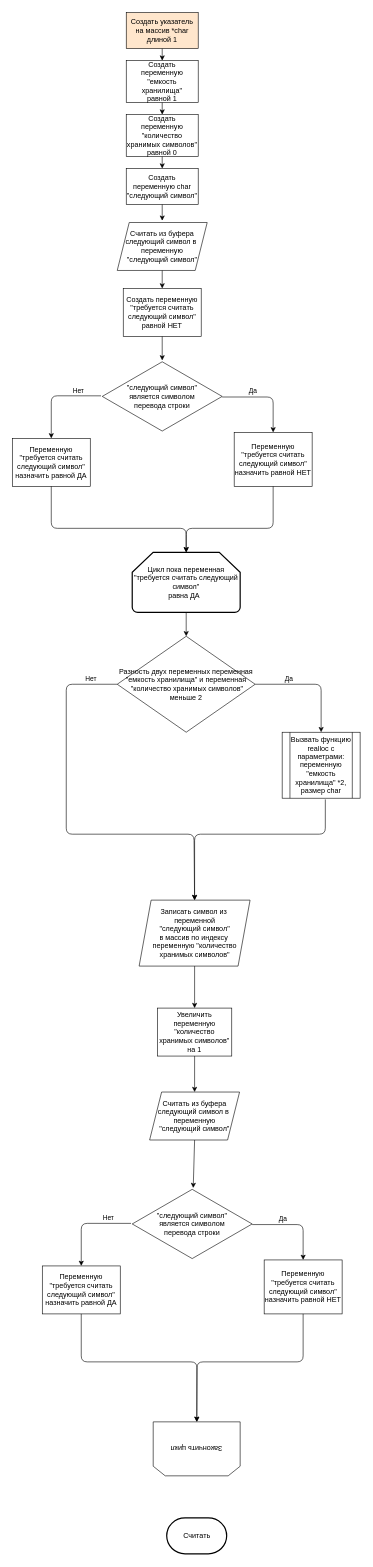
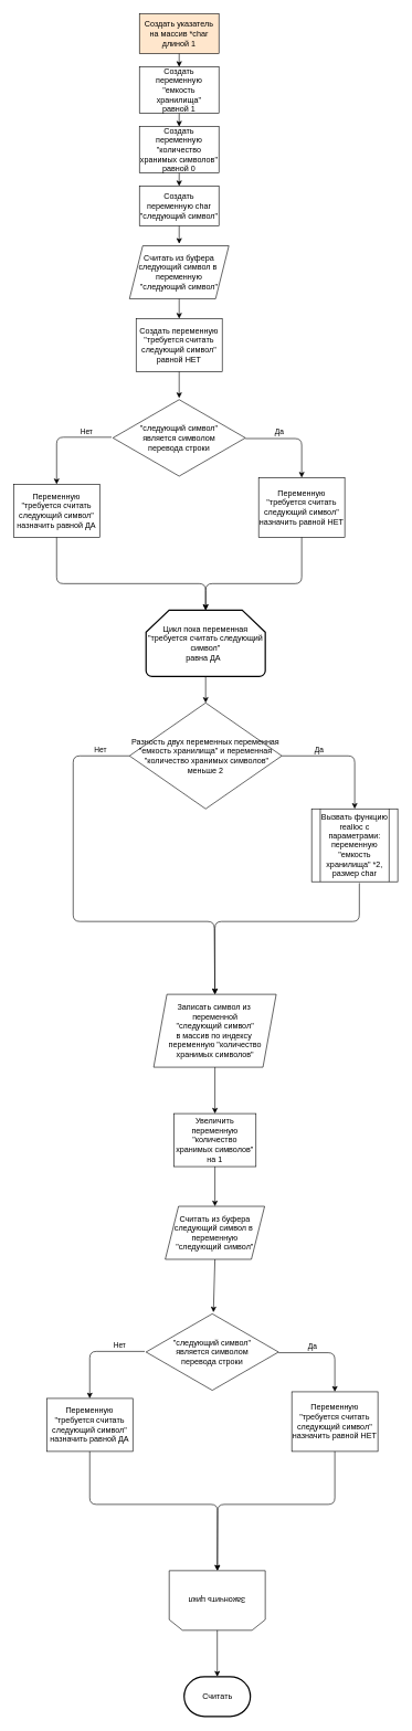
  <mxCell id="0" />
  <mxCell id="1" parent="0" />
  <mxCell id="2" value="Цикл пока переменная&lt;br&gt;&quot;требуется считать следующий символ&quot;&lt;br&gt;равна ДА&amp;nbsp;&amp;nbsp;" style="strokeWidth=2;html=1;shape=mxgraph.flowchart.loop_limit;whiteSpace=wrap;" parent="1" vertex="1"><mxGeometry x="220" y="920" width="180" height="100" as="geometry" /></mxCell>
  <mxCell id="3" value="Разность двух переменных переменная &quot;емкость хранилища&quot; и&amp;nbsp;переменная&lt;br&gt;&amp;nbsp;&quot;количество хранимых символов&quot; меньше 2" style="rhombus;whiteSpace=wrap;html=1;" parent="1" vertex="1"><mxGeometry x="195" y="1060" width="230" height="160" as="geometry" /></mxCell>
  <mxCell id="4" value="" style="endArrow=classic;html=1;exitX=0.5;exitY=1;exitDx=0;exitDy=0;exitPerimeter=0;entryX=0.5;entryY=0;entryDx=0;entryDy=0;" parent="1" source="2" target="3" edge="1"><mxGeometry width="50" height="50" relative="1" as="geometry"><mxPoint x="240" y="1190" as="sourcePoint" /><mxPoint x="290" y="1140" as="targetPoint" /></mxGeometry></mxCell>
  <mxCell id="5" value="Вызвать функцию realloc с параметрами:&lt;br&gt;переменную &quot;емкость хранилища&quot; *2,&lt;br&gt;размер char" style="shape=process;whiteSpace=wrap;html=1;backgroundOutline=1;" parent="1" vertex="1"><mxGeometry x="470" y="1220" width="130" height="110" as="geometry" /></mxCell>
  <mxCell id="6" value="" style="edgeStyle=segmentEdgeStyle;endArrow=classic;html=1;exitX=1;exitY=0.5;exitDx=0;exitDy=0;" parent="1" source="3" target="5" edge="1"><mxGeometry width="50" height="50" relative="1" as="geometry"><mxPoint x="240" y="1190" as="sourcePoint" /><mxPoint x="550" y="1020" as="targetPoint" /></mxGeometry></mxCell>
  <mxCell id="7" value="Да" style="edgeLabel;html=1;align=center;verticalAlign=middle;resizable=0;points=[];" parent="6" vertex="1" connectable="0"><mxGeometry x="0.267" y="-1" relative="1" as="geometry"><mxPoint x="-54" y="-20" as="offset" /></mxGeometry></mxCell>
  <mxCell id="8" value="Закончить цикл&lt;br&gt;" style="shape=loopLimit;whiteSpace=wrap;html=1;rotation=-180;" parent="1" vertex="1"><mxGeometry x="255" y="2370" width="145" height="90" as="geometry" /></mxCell>
  <mxCell id="9" value="Считать" style="strokeWidth=2;html=1;shape=mxgraph.flowchart.terminator;whiteSpace=wrap;" parent="1" vertex="1"><mxGeometry x="277.5" y="2530" width="100" height="60" as="geometry" /></mxCell>
+ <mxCell id="10" value="" style="edgeStyle=segmentEdgeStyle;endArrow=classic;html=1;exitX=0.5;exitY=0;exitDx=0;exitDy=0;" parent="1" source="8" target="9" edge="1"><mxGeometry width="50" height="50" relative="1" as="geometry"><mxPoint x="247.5" y="2320" as="sourcePoint" /><mxPoint x="297.5" y="2270" as="targetPoint" /></mxGeometry></mxCell>
  <mxCell id="11" value="Создать указатель на массив *char длиной 1" style="rounded=0;whiteSpace=wrap;html=1;fillColor=#ffe6cc;" vertex="1" parent="1"><mxGeometry x="210" y="20" width="120" height="60" as="geometry" /></mxCell>
  <mxCell id="12" value="Создать переменную &quot;емкость хранилища&quot; &lt;br&gt;равной 1" style="rounded=0;whiteSpace=wrap;html=1;" vertex="1" parent="1"><mxGeometry x="210" y="100" width="120" height="70" as="geometry" /></mxCell>
  <mxCell id="13" value="Создать переменную &quot;количество хранимых символов&quot;&lt;br&gt;равной 0" style="rounded=0;whiteSpace=wrap;html=1;" vertex="1" parent="1"><mxGeometry x="210" y="190" width="120" height="70" as="geometry" /></mxCell>
  <mxCell id="14" value="Считать из буфера следующий символ в&amp;nbsp;&lt;br&gt;переменную&lt;br&gt;&quot;следующий символ&quot;" style="shape=parallelogram;perimeter=parallelogramPerimeter;whiteSpace=wrap;html=1;fixedSize=1;" vertex="1" parent="1"><mxGeometry x="195" y="370" width="150" height="80" as="geometry" /></mxCell>
  <mxCell id="15" value="Создать переменную char&lt;br&gt;&quot;следующий символ&quot;" style="rounded=0;whiteSpace=wrap;html=1;" vertex="1" parent="1"><mxGeometry x="210" y="280" width="120" height="60" as="geometry" /></mxCell>
  <mxCell id="16" value="&lt;span&gt;&quot;следующий символ&quot;&lt;br&gt;является символом&lt;br&gt;перевода строки&lt;br&gt;&lt;/span&gt;" style="html=1;whiteSpace=wrap;aspect=fixed;shape=isoRectangle;" vertex="1" parent="1"><mxGeometry x="170" y="600" width="200" height="120" as="geometry" /></mxCell>
  <mxCell id="17" value="Создать переменную&lt;br&gt;&quot;требуется считать следующий символ&quot;&lt;br&gt;равной НЕТ" style="rounded=0;whiteSpace=wrap;html=1;" vertex="1" parent="1"><mxGeometry x="205" y="480" width="130" height="80" as="geometry" /></mxCell>
  <mxCell id="18" value="&lt;span&gt;Переменную&lt;/span&gt;&lt;br&gt;&lt;span&gt;&quot;требуется считать следующий символ&quot;&lt;/span&gt;&lt;br&gt;&lt;span&gt;назначить равной НЕТ&lt;/span&gt;" style="rounded=0;whiteSpace=wrap;html=1;" vertex="1" parent="1"><mxGeometry x="390" y="720" width="130" height="90" as="geometry" /></mxCell>
  <mxCell id="19" value="&lt;span&gt;Переменную&lt;/span&gt;&lt;br&gt;&lt;span&gt;&quot;требуется считать следующий символ&quot;&lt;/span&gt;&lt;br&gt;&lt;span&gt;назначить равной ДА&lt;/span&gt;" style="rounded=0;whiteSpace=wrap;html=1;" vertex="1" parent="1"><mxGeometry x="20" y="730" width="130" height="80" as="geometry" /></mxCell>
  <mxCell id="20" value="" style="edgeStyle=segmentEdgeStyle;endArrow=classic;html=1;entryX=0.5;entryY=0;entryDx=0;entryDy=0;" edge="1" parent="1" target="18"><mxGeometry width="50" height="50" relative="1" as="geometry"><mxPoint x="370" y="661" as="sourcePoint" /><mxPoint x="250" y="550" as="targetPoint" /></mxGeometry></mxCell>
  <mxCell id="21" value="Да" style="edgeLabel;html=1;align=center;verticalAlign=middle;resizable=0;points=[];" vertex="1" connectable="0" parent="20"><mxGeometry x="-0.097" y="-2" relative="1" as="geometry"><mxPoint x="-15" y="-13" as="offset" /></mxGeometry></mxCell>
  <mxCell id="22" value="" style="edgeStyle=segmentEdgeStyle;endArrow=classic;html=1;entryX=0.5;entryY=0;entryDx=0;entryDy=0;exitX=-0.01;exitY=0.492;exitDx=0;exitDy=0;exitPerimeter=0;" edge="1" parent="1" source="16" target="19"><mxGeometry width="50" height="50" relative="1" as="geometry"><mxPoint x="150" y="700" as="sourcePoint" /><mxPoint x="250" y="550" as="targetPoint" /></mxGeometry></mxCell>
  <mxCell id="23" value="Нет" style="edgeLabel;html=1;align=center;verticalAlign=middle;resizable=0;points=[];" vertex="1" connectable="0" parent="22"><mxGeometry x="-0.182" y="2" relative="1" as="geometry"><mxPoint x="25" y="-11.01" as="offset" /></mxGeometry></mxCell>
  <mxCell id="24" value="" style="edgeStyle=segmentEdgeStyle;endArrow=classic;html=1;exitX=0.5;exitY=1;exitDx=0;exitDy=0;entryX=0.5;entryY=0;entryDx=0;entryDy=0;entryPerimeter=0;" edge="1" parent="1" source="19" target="2"><mxGeometry width="50" height="50" relative="1" as="geometry"><mxPoint x="200" y="700" as="sourcePoint" /><mxPoint x="250" y="650" as="targetPoint" /><Array as="points"><mxPoint x="85" y="880" /><mxPoint x="310" y="880" /></Array></mxGeometry></mxCell>
  <mxCell id="25" value="" style="edgeStyle=segmentEdgeStyle;endArrow=classic;html=1;exitX=0.5;exitY=1;exitDx=0;exitDy=0;" edge="1" parent="1" source="18" target="2"><mxGeometry width="50" height="50" relative="1" as="geometry"><mxPoint x="200" y="700" as="sourcePoint" /><mxPoint x="250" y="650" as="targetPoint" /><Array as="points"><mxPoint x="455" y="880" /><mxPoint x="310" y="880" /></Array></mxGeometry></mxCell>
  <mxCell id="26" value="Записать символ из&amp;nbsp;&lt;br&gt;переменной&lt;br&gt;&quot;следующий символ&quot;&lt;br&gt;в массив по индексу&amp;nbsp;&lt;br&gt;переменную &quot;количество хранимых символов&quot;" style="shape=parallelogram;perimeter=parallelogramPerimeter;whiteSpace=wrap;html=1;fixedSize=1;" vertex="1" parent="1"><mxGeometry x="231.5" y="1500" width="185" height="110" as="geometry" /></mxCell>
  <mxCell id="27" value="" style="edgeStyle=segmentEdgeStyle;endArrow=classic;html=1;exitX=0;exitY=0.5;exitDx=0;exitDy=0;entryX=0.5;entryY=0;entryDx=0;entryDy=0;" edge="1" parent="1" source="3" target="26"><mxGeometry width="50" height="50" relative="1" as="geometry"><mxPoint x="200" y="1370" as="sourcePoint" /><mxPoint x="250" y="1320" as="targetPoint" /><Array as="points"><mxPoint x="110" y="1140" /><mxPoint x="110" y="1390" /><mxPoint x="323" y="1390" /></Array></mxGeometry></mxCell>
  <mxCell id="28" value="Нет" style="edgeLabel;html=1;align=center;verticalAlign=middle;resizable=0;points=[];" vertex="1" connectable="0" parent="27"><mxGeometry x="-0.839" y="-2" relative="1" as="geometry"><mxPoint x="8" y="-8" as="offset" /></mxGeometry></mxCell>
  <mxCell id="29" value="" style="edgeStyle=segmentEdgeStyle;endArrow=classic;html=1;exitX=0.554;exitY=1.018;exitDx=0;exitDy=0;exitPerimeter=0;entryX=0.5;entryY=0;entryDx=0;entryDy=0;" edge="1" parent="1" source="5" target="26"><mxGeometry width="50" height="50" relative="1" as="geometry"><mxPoint x="380" y="1360" as="sourcePoint" /><mxPoint x="250" y="1320" as="targetPoint" /><Array as="points"><mxPoint x="542" y="1390" /><mxPoint x="324" y="1390" /></Array></mxGeometry></mxCell>
  <mxCell id="30" value="&lt;span&gt;Увеличить переменную &quot;количество хранимых символов&quot;&lt;/span&gt;&lt;br&gt;на 1" style="rounded=0;whiteSpace=wrap;html=1;" vertex="1" parent="1"><mxGeometry x="262" y="1680" width="124" height="80" as="geometry" /></mxCell>
  <mxCell id="31" value="Считать из буфера следующий символ в&amp;nbsp;&lt;br&gt;переменную&lt;br&gt;&quot;следующий символ&quot;" style="shape=parallelogram;perimeter=parallelogramPerimeter;whiteSpace=wrap;html=1;fixedSize=1;" vertex="1" parent="1"><mxGeometry x="249" y="1820" width="150" height="80" as="geometry" /></mxCell>
  <mxCell id="32" value="&lt;span&gt;&quot;следующий символ&quot;&lt;br&gt;является символом&lt;br&gt;перевода строки&lt;br&gt;&lt;/span&gt;" style="html=1;whiteSpace=wrap;aspect=fixed;shape=isoRectangle;" vertex="1" parent="1"><mxGeometry x="220" y="1980" width="200" height="120" as="geometry" /></mxCell>
  <mxCell id="33" value="&lt;span&gt;Переменную&lt;/span&gt;&lt;br&gt;&lt;span&gt;&quot;требуется считать следующий символ&quot;&lt;/span&gt;&lt;br&gt;&lt;span&gt;назначить равной НЕТ&lt;/span&gt;" style="rounded=0;whiteSpace=wrap;html=1;" vertex="1" parent="1"><mxGeometry x="440" y="2100" width="130" height="90" as="geometry" /></mxCell>
  <mxCell id="34" value="&lt;span&gt;Переменную&lt;/span&gt;&lt;br&gt;&lt;span&gt;&quot;требуется считать следующий символ&quot;&lt;/span&gt;&lt;br&gt;&lt;span&gt;назначить равной ДА&lt;/span&gt;" style="rounded=0;whiteSpace=wrap;html=1;" vertex="1" parent="1"><mxGeometry x="70" y="2110" width="130" height="80" as="geometry" /></mxCell>
  <mxCell id="35" value="" style="edgeStyle=segmentEdgeStyle;endArrow=classic;html=1;entryX=0.5;entryY=0;entryDx=0;entryDy=0;" edge="1" target="33" parent="1"><mxGeometry width="50" height="50" relative="1" as="geometry"><mxPoint x="420" y="2041" as="sourcePoint" /><mxPoint x="300" y="1930" as="targetPoint" /></mxGeometry></mxCell>
  <mxCell id="36" value="Да" style="edgeLabel;html=1;align=center;verticalAlign=middle;resizable=0;points=[];" vertex="1" connectable="0" parent="35"><mxGeometry x="-0.097" y="-2" relative="1" as="geometry"><mxPoint x="-15" y="-13" as="offset" /></mxGeometry></mxCell>
  <mxCell id="37" value="" style="edgeStyle=segmentEdgeStyle;endArrow=classic;html=1;entryX=0.5;entryY=0;entryDx=0;entryDy=0;exitX=-0.01;exitY=0.492;exitDx=0;exitDy=0;exitPerimeter=0;" edge="1" source="32" target="34" parent="1"><mxGeometry width="50" height="50" relative="1" as="geometry"><mxPoint x="200" y="2080" as="sourcePoint" /><mxPoint x="300" y="1930" as="targetPoint" /></mxGeometry></mxCell>
  <mxCell id="38" value="Нет" style="edgeLabel;html=1;align=center;verticalAlign=middle;resizable=0;points=[];" vertex="1" connectable="0" parent="37"><mxGeometry x="-0.182" y="2" relative="1" as="geometry"><mxPoint x="25" y="-11.01" as="offset" /></mxGeometry></mxCell>
  <mxCell id="39" value="" style="edgeStyle=segmentEdgeStyle;endArrow=classic;html=1;exitX=0.5;exitY=1;exitDx=0;exitDy=0;" edge="1" parent="1" source="34" target="8"><mxGeometry width="50" height="50" relative="1" as="geometry"><mxPoint x="200" y="2320" as="sourcePoint" /><mxPoint x="250" y="2270" as="targetPoint" /><Array as="points"><mxPoint x="135" y="2270" /><mxPoint x="328" y="2270" /></Array></mxGeometry></mxCell>
  <mxCell id="40" value="" style="edgeStyle=segmentEdgeStyle;endArrow=classic;html=1;exitX=0.5;exitY=1;exitDx=0;exitDy=0;" edge="1" parent="1" source="33" target="8"><mxGeometry width="50" height="50" relative="1" as="geometry"><mxPoint x="200" y="2320" as="sourcePoint" /><mxPoint x="250" y="2270" as="targetPoint" /><Array as="points"><mxPoint x="505" y="2270" /><mxPoint x="328" y="2270" /></Array></mxGeometry></mxCell>
  <mxCell id="41" value="" style="endArrow=classic;html=1;exitX=0.5;exitY=1;exitDx=0;exitDy=0;" edge="1" parent="1" source="31" target="32"><mxGeometry width="50" height="50" relative="1" as="geometry"><mxPoint x="200" y="2220" as="sourcePoint" /><mxPoint x="250" y="2170" as="targetPoint" /></mxGeometry></mxCell>
  <mxCell id="42" value="" style="endArrow=classic;html=1;exitX=0.5;exitY=1;exitDx=0;exitDy=0;entryX=0.5;entryY=0;entryDx=0;entryDy=0;" edge="1" parent="1" source="30" target="31"><mxGeometry width="50" height="50" relative="1" as="geometry"><mxPoint x="200" y="1920" as="sourcePoint" /><mxPoint x="250" y="1870" as="targetPoint" /></mxGeometry></mxCell>
  <mxCell id="43" value="" style="endArrow=classic;html=1;exitX=0.5;exitY=1;exitDx=0;exitDy=0;entryX=0.5;entryY=0;entryDx=0;entryDy=0;" edge="1" parent="1" source="26" target="30"><mxGeometry width="50" height="50" relative="1" as="geometry"><mxPoint x="200" y="1620" as="sourcePoint" /><mxPoint x="250" y="1570" as="targetPoint" /></mxGeometry></mxCell>
  <mxCell id="44" value="" style="endArrow=classic;html=1;exitX=0.5;exitY=1;exitDx=0;exitDy=0;" edge="1" parent="1" source="17" target="16"><mxGeometry width="50" height="50" relative="1" as="geometry"><mxPoint x="200" y="720" as="sourcePoint" /><mxPoint x="250" y="670" as="targetPoint" /></mxGeometry></mxCell>
  <mxCell id="45" value="" style="endArrow=classic;html=1;exitX=0.5;exitY=1;exitDx=0;exitDy=0;" edge="1" parent="1" source="14" target="17"><mxGeometry width="50" height="50" relative="1" as="geometry"><mxPoint x="200" y="720" as="sourcePoint" /><mxPoint x="250" y="670" as="targetPoint" /></mxGeometry></mxCell>
  <mxCell id="46" value="" style="endArrow=classic;html=1;exitX=0.5;exitY=1;exitDx=0;exitDy=0;" edge="1" parent="1" source="15"><mxGeometry width="50" height="50" relative="1" as="geometry"><mxPoint x="200" y="420" as="sourcePoint" /><mxPoint x="270" y="367" as="targetPoint" /></mxGeometry></mxCell>
  <mxCell id="47" value="" style="endArrow=classic;html=1;entryX=0.5;entryY=0;entryDx=0;entryDy=0;exitX=0.5;exitY=1;exitDx=0;exitDy=0;" edge="1" parent="1" source="13" target="15"><mxGeometry width="50" height="50" relative="1" as="geometry"><mxPoint x="200" y="320" as="sourcePoint" /><mxPoint x="250" y="270" as="targetPoint" /></mxGeometry></mxCell>
  <mxCell id="48" value="" style="endArrow=classic;html=1;entryX=0.5;entryY=0;entryDx=0;entryDy=0;" edge="1" parent="1" source="12" target="13"><mxGeometry width="50" height="50" relative="1" as="geometry"><mxPoint x="200" y="320" as="sourcePoint" /><mxPoint x="250" y="270" as="targetPoint" /></mxGeometry></mxCell>
  <mxCell id="49" value="" style="endArrow=classic;html=1;entryX=0.5;entryY=0;entryDx=0;entryDy=0;" edge="1" parent="1" source="11" target="12"><mxGeometry width="50" height="50" relative="1" as="geometry"><mxPoint x="200" y="320" as="sourcePoint" /><mxPoint x="250" y="270" as="targetPoint" /></mxGeometry></mxCell>
